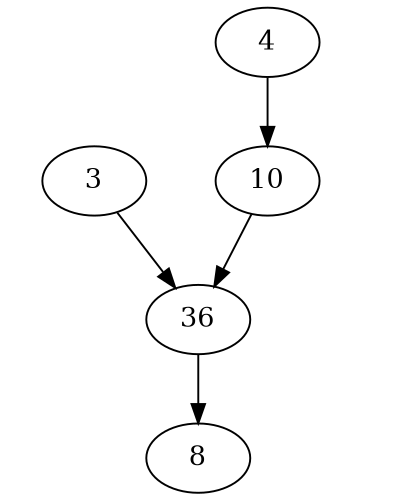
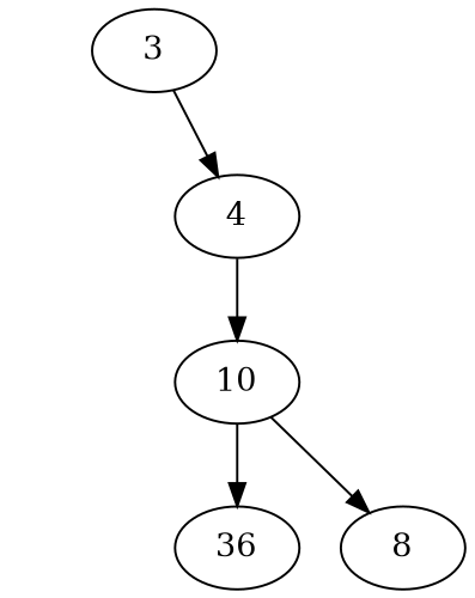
  digraph {
    a [style=invis]
    3
    b [style=invis]
    10
    4
    n6 [label=36]
    8
    subgraph sub_1 {
      a
      3
    }
    subgraph sub_2 {
      b
      10
    }
    3 -> a [style=invis]
-   3 -> n6
+   3 -> 4
    10 -> b [style=invis]
    10 -> n6
-   n6 -> 8
+   10 -> 8
    4 -> 10
  }
